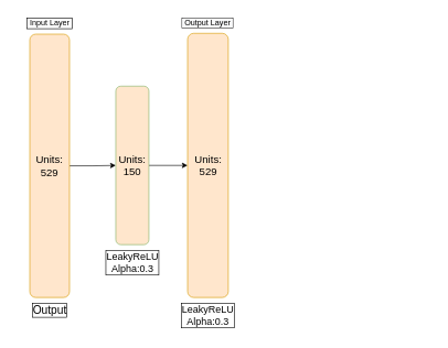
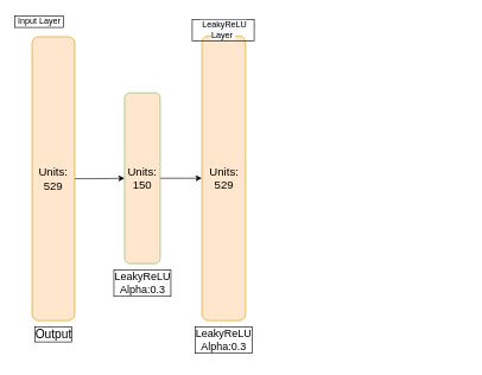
  <mxCell id="0" />
  <mxCell id="1" parent="0" />
  <mxCell id="2" style="edgeStyle=orthogonalEdgeStyle;rounded=0;orthogonalLoop=1;jettySize=auto;html=1;exitX=0.5;exitY=0;exitDx=0;exitDy=0;" edge="1" parent="1" source="3" target="7"><mxGeometry relative="1" as="geometry" /></mxCell>
  <mxCell id="3" value="&lt;font style=&quot;font-size: 16px;&quot;&gt;Units: 529&lt;/font&gt;" style="rounded=1;whiteSpace=wrap;html=1;direction=south;fillColor=#ffe6cc;strokeColor=#d79b00;" parent="1" vertex="1"><mxGeometry x="44" y="51.25" width="60" height="398.75" as="geometry" /></mxCell>
  <mxCell id="4" value="" style="edgeStyle=orthogonalEdgeStyle;rounded=0;orthogonalLoop=1;jettySize=auto;html=1;" parent="1" edge="1"><mxGeometry relative="1" as="geometry"><mxPoint x="234" y="250" as="targetPoint" /></mxGeometry></mxCell>
  <mxCell id="5" value="" style="edgeStyle=orthogonalEdgeStyle;rounded=0;orthogonalLoop=1;jettySize=auto;html=1;" parent="1" edge="1"><mxGeometry relative="1" as="geometry"><mxPoint x="294" y="250" as="sourcePoint" /></mxGeometry></mxCell>
  <mxCell id="6" style="edgeStyle=orthogonalEdgeStyle;rounded=0;orthogonalLoop=1;jettySize=auto;html=1;entryX=0.5;entryY=1;entryDx=0;entryDy=0;" edge="1" parent="1" source="7" target="10"><mxGeometry relative="1" as="geometry" /></mxCell>
  <mxCell id="7" value="&lt;font style=&quot;font-size: 16px;&quot;&gt;Units: 150&lt;/font&gt;" style="rounded=1;whiteSpace=wrap;html=1;direction=south;fillColor=#ffe6cc;strokeColor=#82b366;" parent="1" vertex="1"><mxGeometry x="174" y="130" width="50" height="240" as="geometry" /></mxCell>
  <mxCell id="8" style="edgeStyle=orthogonalEdgeStyle;rounded=0;orthogonalLoop=1;jettySize=auto;html=1;exitX=0.5;exitY=0;exitDx=0;exitDy=0;entryX=0.5;entryY=1;entryDx=0;entryDy=0;" parent="1" edge="1"><mxGeometry relative="1" as="geometry"><mxPoint x="564" y="250" as="sourcePoint" /></mxGeometry></mxCell>
  <mxCell id="9" style="edgeStyle=orthogonalEdgeStyle;rounded=0;orthogonalLoop=1;jettySize=auto;html=1;exitX=0.5;exitY=0;exitDx=0;exitDy=0;" parent="1" edge="1"><mxGeometry relative="1" as="geometry"><mxPoint x="654" y="250" as="sourcePoint" /></mxGeometry></mxCell>
  <mxCell id="10" value="&lt;font style=&quot;font-size: 16px;&quot;&gt;Units: 529&lt;/font&gt;" style="rounded=1;whiteSpace=wrap;html=1;direction=south;labelBorderColor=none;fillColor=#ffe6cc;strokeColor=#d79b00;" parent="1" vertex="1"><mxGeometry x="282.5" y="50" width="61.5" height="400" as="geometry" /></mxCell>
- <mxCell id="11" value="&amp;nbsp;Input Layer&amp;nbsp;" style="text;html=1;align=center;verticalAlign=middle;resizable=0;points=[];autosize=1;strokeColor=none;fillColor=none;labelBorderColor=default;" parent="1" vertex="1"><mxGeometry x="29" y="20" width="90" height="30" as="geometry" /></mxCell>
- <mxCell id="12" value="&lt;span style=&quot;color: rgb(0, 0, 0); font-family: Helvetica; font-size: 12px; font-style: normal; font-variant-ligatures: normal; font-variant-caps: normal; font-weight: 400; letter-spacing: normal; orphans: 2; text-indent: 0px; text-transform: none; widows: 2; word-spacing: 0px; -webkit-text-stroke-width: 0px; background-color: rgb(248, 249, 250); text-decoration-thickness: initial; text-decoration-style: initial; text-decoration-color: initial; float: none; display: inline !important;&quot;&gt;&amp;nbsp;Output Layer&amp;nbsp;&lt;/span&gt;" style="text;whiteSpace=wrap;html=1;labelBorderColor=default;align=center;" parent="1" vertex="1"><mxGeometry x="268.25" y="20" width="90" height="40" as="geometry" /></mxCell>
+ <mxCell id="11" value="&amp;nbsp;Input Layer&amp;nbsp;" style="text;html=1;align=center;verticalAlign=middle;resizable=0;points=[];autosize=1;strokeColor=none;fillColor=none;labelBorderColor=default;" parent="1" vertex="1"><mxGeometry x="9" y="15" width="90" height="30" as="geometry" /></mxCell>
+ <mxCell id="12" value="&lt;span style=&quot;color: rgb(0, 0, 0); font-family: Helvetica; font-size: 12px; font-style: normal; font-variant-ligatures: normal; font-variant-caps: normal; font-weight: 400; letter-spacing: normal; orphans: 2; text-indent: 0px; text-transform: none; widows: 2; word-spacing: 0px; -webkit-text-stroke-width: 0px; background-color: rgb(248, 249, 250); text-decoration-thickness: initial; text-decoration-style: initial; text-decoration-color: initial; float: none; display: inline !important;&quot;&gt;&amp;nbsp;LeakyReLU Layer&amp;nbsp;&lt;/span&gt;" style="text;whiteSpace=wrap;html=1;labelBorderColor=default;align=center;" parent="1" vertex="1"><mxGeometry x="268.25" y="20" width="90" height="40" as="geometry" /></mxCell>
  <mxCell id="13" value="&lt;div style=&quot;font-size: 17px;&quot;&gt;&lt;span style=&quot;background-color: initial; font-size: 17px;&quot;&gt;Output&lt;/span&gt;&lt;/div&gt;" style="text;whiteSpace=wrap;html=1;fontColor=#000000;align=center;labelBorderColor=default;spacing=4;fontSize=17;" parent="1" vertex="1"><mxGeometry x="20.5" y="450" width="107" height="55" as="geometry" /></mxCell>
  <mxCell id="14" value="&lt;div style=&quot;font-size: 15px;&quot;&gt;LeakyReLU&lt;/div&gt;&lt;div style=&quot;font-size: 15px;&quot;&gt;Alpha:0.3&lt;/div&gt;" style="text;whiteSpace=wrap;html=1;fontColor=#000000;align=center;labelBorderColor=default;spacing=4;fontSize=15;" parent="1" vertex="1"><mxGeometry x="145.5" y="370" width="107" height="55" as="geometry" /></mxCell>
  <mxCell id="15" value="&lt;div style=&quot;font-size: 15px;&quot;&gt;LeakyReLU&lt;/div&gt;&lt;div style=&quot;font-size: 15px;&quot;&gt;Alpha:0.3&lt;/div&gt;" style="text;whiteSpace=wrap;html=1;fontColor=#000000;align=center;labelBorderColor=default;spacing=4;fontSize=15;" parent="1" vertex="1"><mxGeometry x="259.75" y="450" width="107" height="55" as="geometry" /></mxCell>
